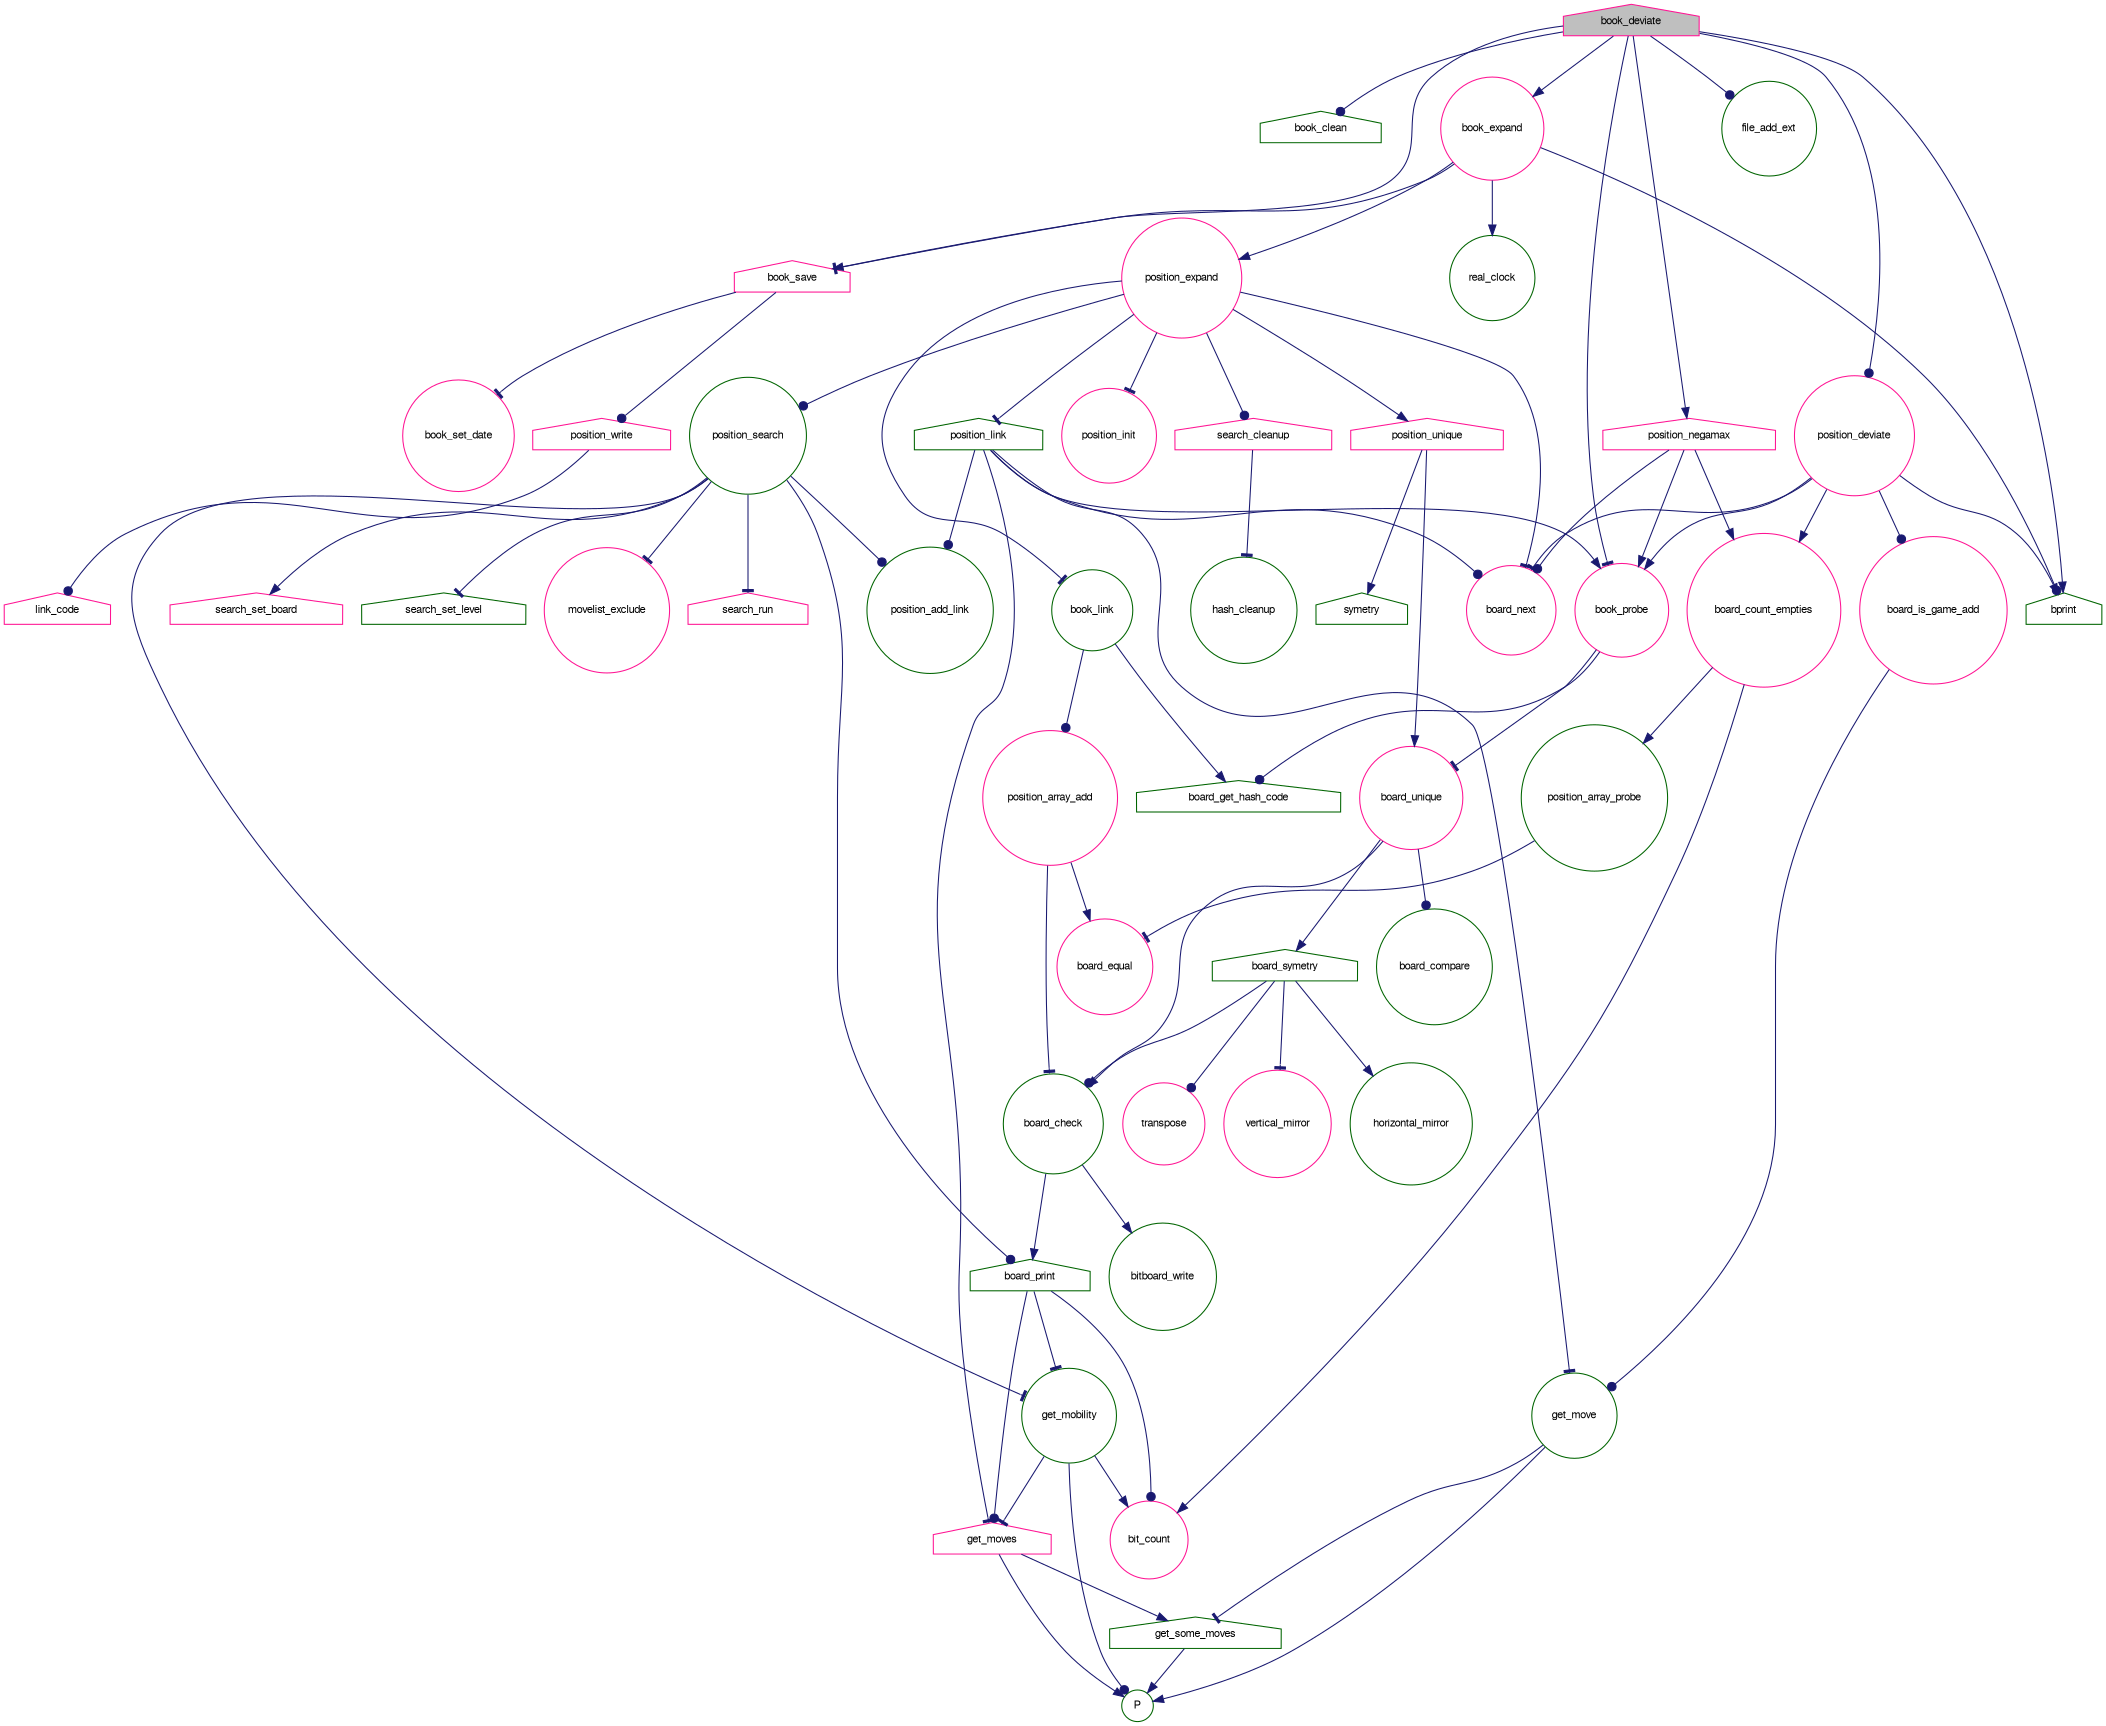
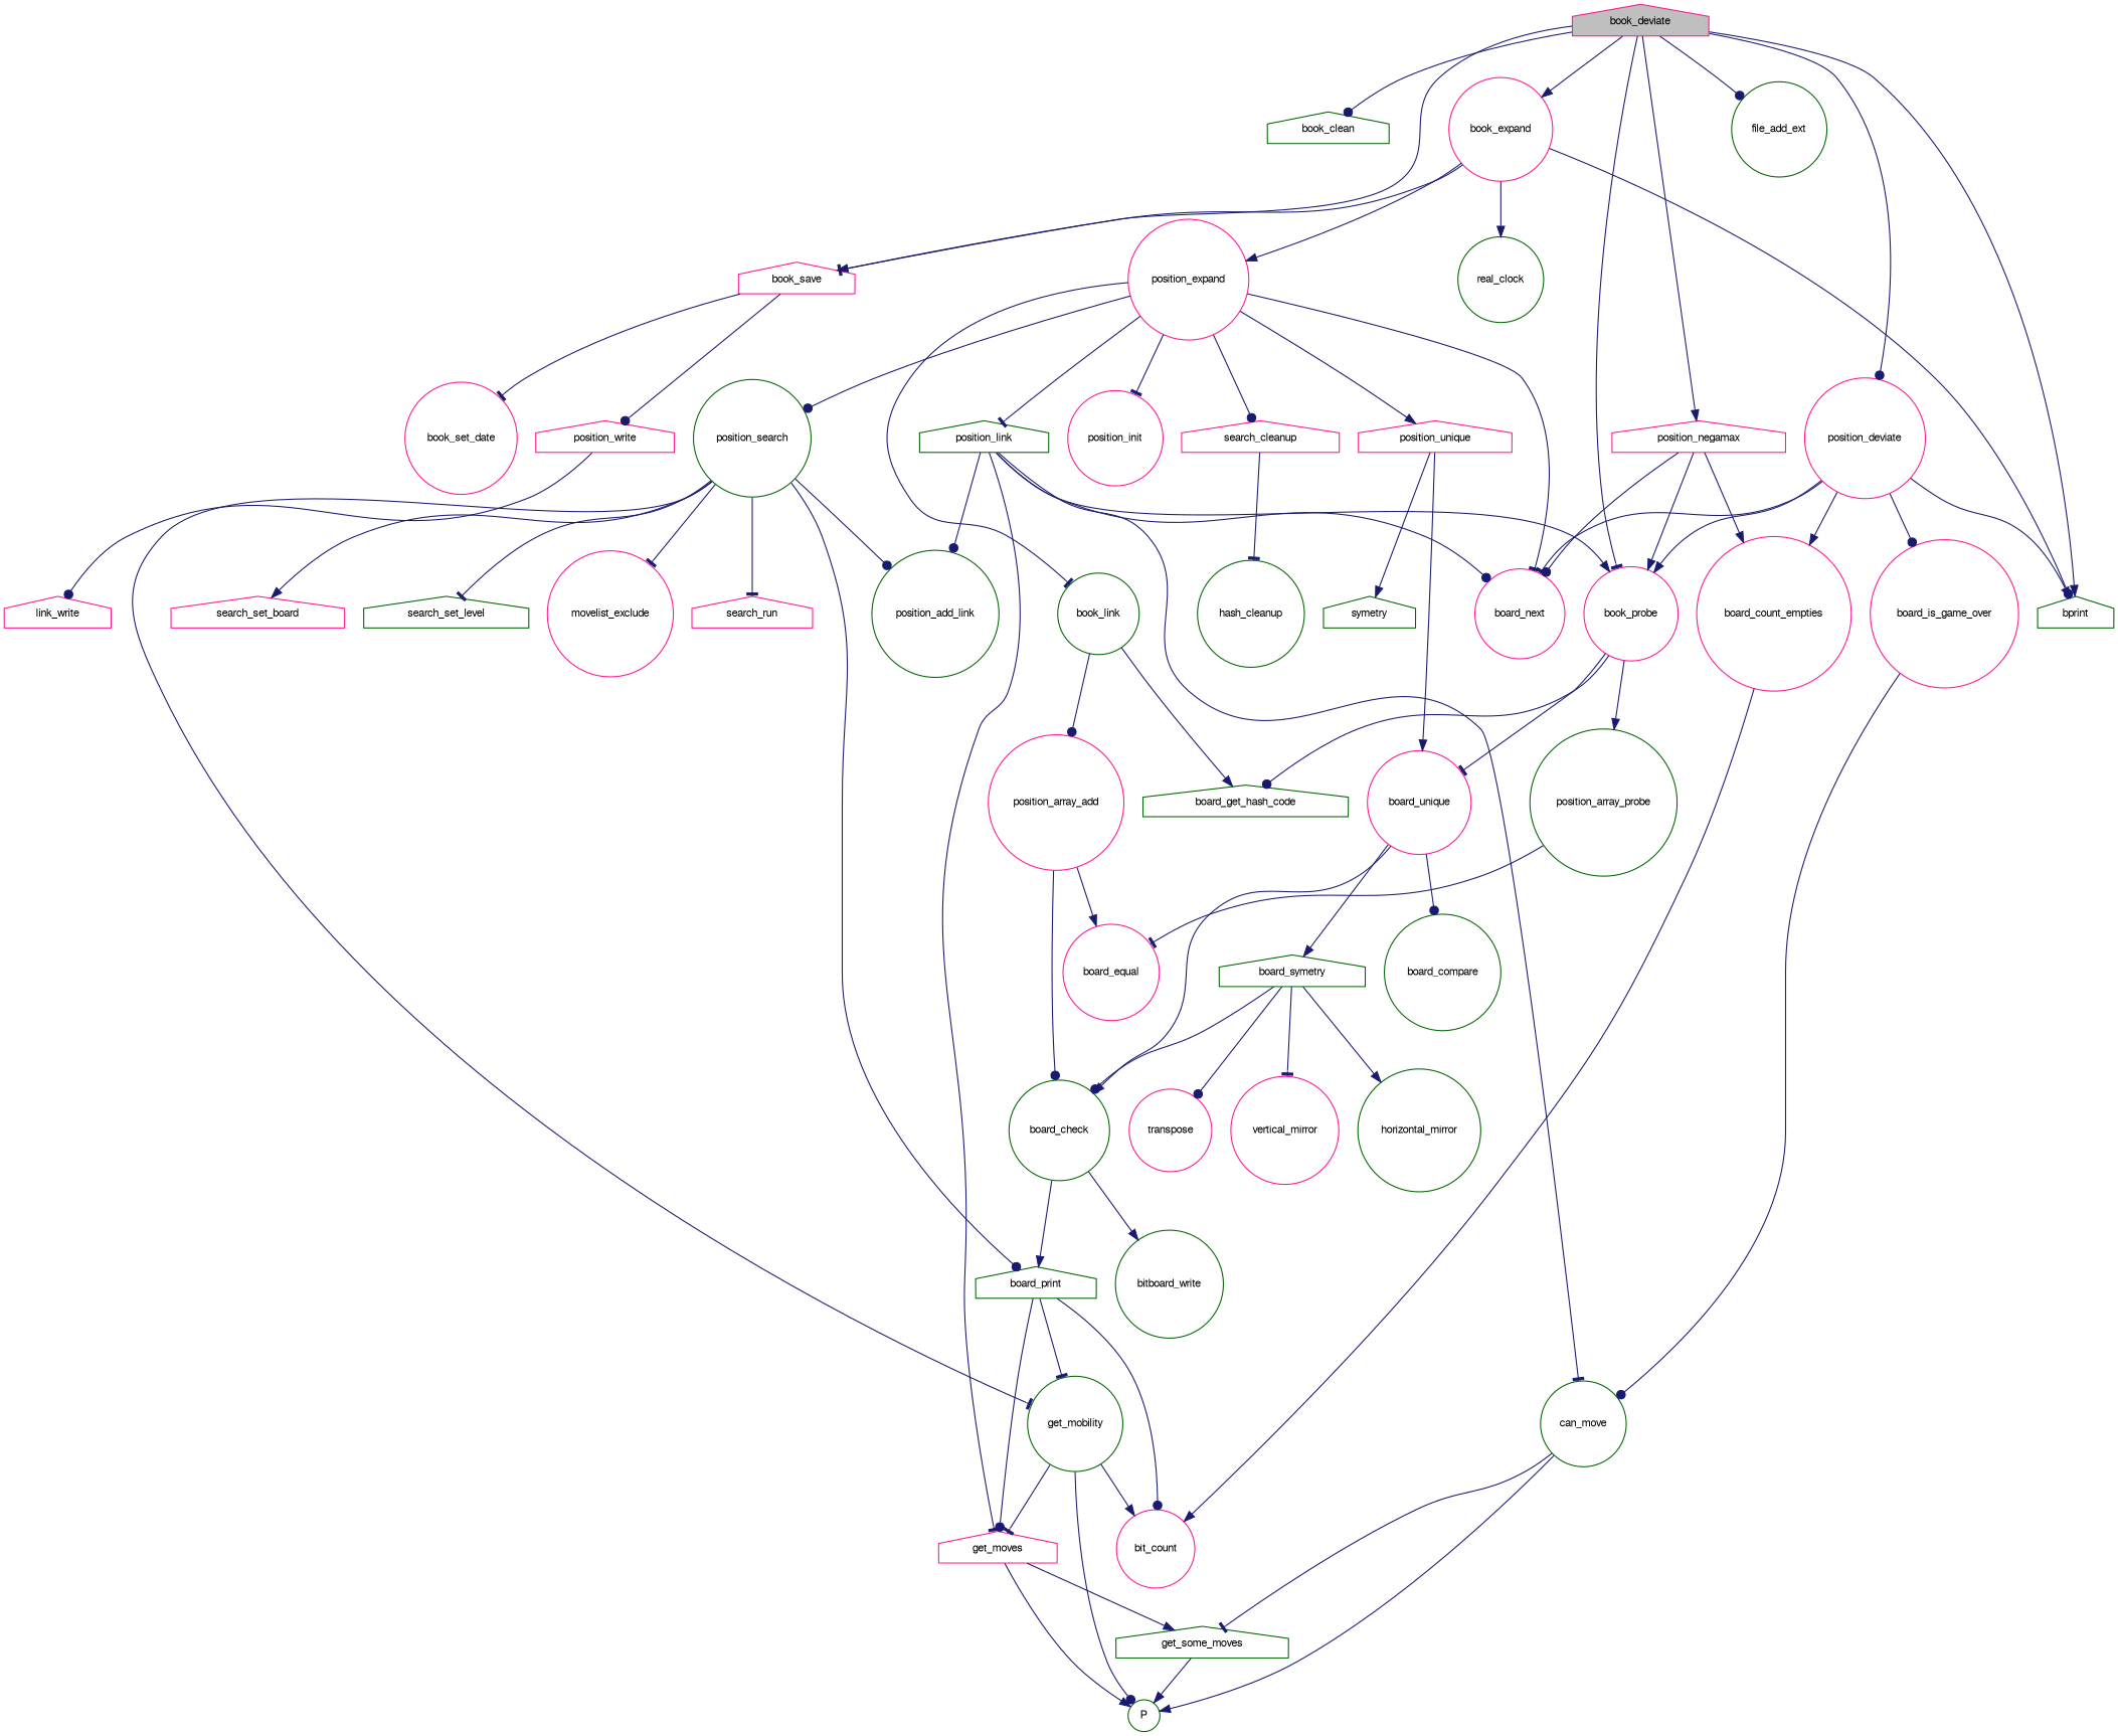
  digraph {
    rankdir=TB
    node [color=deeppink fontname=FreeSans fontsize=10 shape=circle]
    edge [arrowhead=normal color=midnightblue fontname=FreeSans fontsize=10 labelfontname=FreeSans labelfontsize=10 style=solid]
    n1 [fillcolor=grey75 fontcolor=black height=0.2 label=book_deviate shape=house style=filled width=0.4]
    n2 [color=darkgreen height=0.2 label=book_clean shape=house width=0.4]
    n3 [height=0.2 label=book_expand width=0.4]
    n4 [height=0.2 label=book_save shape=house width=0.4]
    n5 [color=darkgreen height=0.2 label=bprint shape=house width=0.4]
    n6 [height=0.2 label=book_probe width=0.4]
    n7 [color=darkgreen height=0.2 label=file_add_ext width=0.4]
    n8 [height=0.2 label=position_deviate width=0.4]
    n9 [height=0.2 label=position_negamax shape=house width=0.4]
    n10 [height=0.2 label=position_expand width=0.4]
    n11 [color=darkgreen height=0.2 label=real_clock width=0.4]
    n12 [height=0.2 label=book_set_date width=0.4]
    n13 [height=0.2 label=position_write shape=house width=0.4]
    n14 [color=darkgreen height=0.2 label=board_get_hash_code shape=house width=0.4]
    n15 [height=0.2 label=board_unique width=0.4]
    n16 [color=darkgreen height=0.2 label=position_array_probe width=0.4]
    n17 [height=0.2 label=board_next width=0.4]
    n18 [height=0.2 label=board_count_empties width=0.4]
-   n19 [height=0.2 label=board_is_game_add width=0.4]
+   n19 [height=0.2 label=board_is_game_over width=0.4]
    n20 [color=darkgreen height=0.2 label=book_link width=0.4]
    n21 [height=0.2 label=position_init width=0.4]
    n22 [color=darkgreen height=0.2 label=position_link shape=house width=0.4]
    n23 [color=darkgreen height=0.2 label=position_search width=0.4]
    n24 [height=0.2 label=position_unique shape=house width=0.4]
    n25 [height=0.2 label=search_cleanup shape=house width=0.4]
-   n26 [height=0.2 label=link_code shape=house width=0.4]
+   n26 [height=0.2 label=link_write shape=house width=0.4]
    n27 [height=0.2 label=position_array_add width=0.4]
    n28 [height=0.2 label=get_moves shape=house width=0.4]
-   n29 [color=darkgreen height=0.2 label=get_move width=0.4]
+   n29 [color=darkgreen height=0.2 label=can_move width=0.4]
    n30 [color=darkgreen height=0.2 label=position_add_link width=0.4]
    n31 [color=darkgreen height=0.2 label=board_print shape=house width=0.4]
    n32 [color=darkgreen height=0.2 label=get_mobility width=0.4]
    n33 [height=0.2 label=movelist_exclude width=0.4]
    n34 [height=0.2 label=search_run shape=house width=0.4]
    n35 [height=0.2 label=search_set_board shape=house width=0.4]
    n36 [color=darkgreen height=0.2 label=search_set_level shape=house width=0.4]
    n37 [color=darkgreen height=0.2 label=symetry shape=house width=0.4]
    n38 [color=darkgreen height=0.2 label=hash_cleanup width=0.4]
    n39 [color=darkgreen height=0.2 label=board_check width=0.4]
    n40 [height=0.2 label=board_equal width=0.4]
    n41 [color=darkgreen height=0.2 label=bitboard_write width=0.4]
    n42 [height=0.2 label=bit_count width=0.4]
    n43 [color=darkgreen height=0.2 label=P width=0.4]
    n44 [color=darkgreen height=0.2 label=get_some_moves shape=house width=0.4]
    n45 [color=darkgreen height=0.2 label=board_compare width=0.4]
    n46 [color=darkgreen height=0.2 label=board_symetry shape=house width=0.4]
    n47 [color=darkgreen height=0.2 label=horizontal_mirror width=0.4]
    n48 [height=0.2 label=transpose width=0.4]
    n49 [height=0.2 label=vertical_mirror width=0.4]
    n1 -> n2 [arrowhead=dot]
    n1 -> n3
    n1 -> n4 [arrowhead=tee]
    n1 -> n5
    n1 -> n6 [arrowhead=tee]
    n1 -> n7 [arrowhead=dot]
    n1 -> n8 [arrowhead=dot]
    n1 -> n9
    n3 -> n4
    n3 -> n5 [arrowhead=dot]
    n3 -> n10
    n3 -> n11
    n4 -> n12 [arrowhead=tee]
    n4 -> n13 [arrowhead=dot]
    n6 -> n14 [arrowhead=dot]
    n6 -> n15 [arrowhead=tee]
-   n18 -> n16
+   n6 -> n16
    n8 -> n5
    n8 -> n6
    n8 -> n17 [arrowhead=tee]
    n8 -> n18
    n8 -> n19 [arrowhead=dot]
    n9 -> n6
    n9 -> n17 [arrowhead=dot]
    n9 -> n18
    n10 -> n17 [arrowhead=tee]
    n10 -> n20 [arrowhead=tee]
    n10 -> n21 [arrowhead=tee]
    n10 -> n22 [arrowhead=tee]
    n10 -> n23 [arrowhead=dot]
    n10 -> n24
    n10 -> n25 [arrowhead=dot]
    n13 -> n26 [arrowhead=dot]
    n15 -> n39
    n15 -> n45 [arrowhead=dot]
    n15 -> n46
    n16 -> n40 [arrowhead=tee]
    n18 -> n42
    n19 -> n29 [arrowhead=dot]
    n20 -> n14
    n20 -> n27 [arrowhead=dot]
    n22 -> n6
    n22 -> n17 [arrowhead=dot]
    n22 -> n28 [arrowhead=tee]
    n22 -> n29 [arrowhead=tee]
    n22 -> n30 [arrowhead=dot]
    n23 -> n30 [arrowhead=dot]
    n23 -> n31 [arrowhead=dot]
    n23 -> n32 [arrowhead=tee]
    n23 -> n33 [arrowhead=tee]
    n23 -> n34 [arrowhead=tee]
    n23 -> n35
    n23 -> n36 [arrowhead=tee]
    n24 -> n15
    n24 -> n37
    n25 -> n38 [arrowhead=tee]
-   n27 -> n39 [arrowhead=tee]
+   n27 -> n39 [arrowhead=dot]
    n27 -> n40
    n28 -> n43
    n28 -> n44
    n29 -> n43
    n29 -> n44 [arrowhead=tee]
    n31 -> n28 [arrowhead=dot]
    n31 -> n32 [arrowhead=tee]
    n31 -> n42 [arrowhead=dot]
    n32 -> n28 [arrowhead=tee]
    n32 -> n42
    n32 -> n43 [arrowhead=dot]
    n39 -> n31
    n39 -> n41
    n44 -> n43
    n46 -> n39 [arrowhead=dot]
    n46 -> n47
    n46 -> n48 [arrowhead=dot]
    n46 -> n49 [arrowhead=tee]
  }
